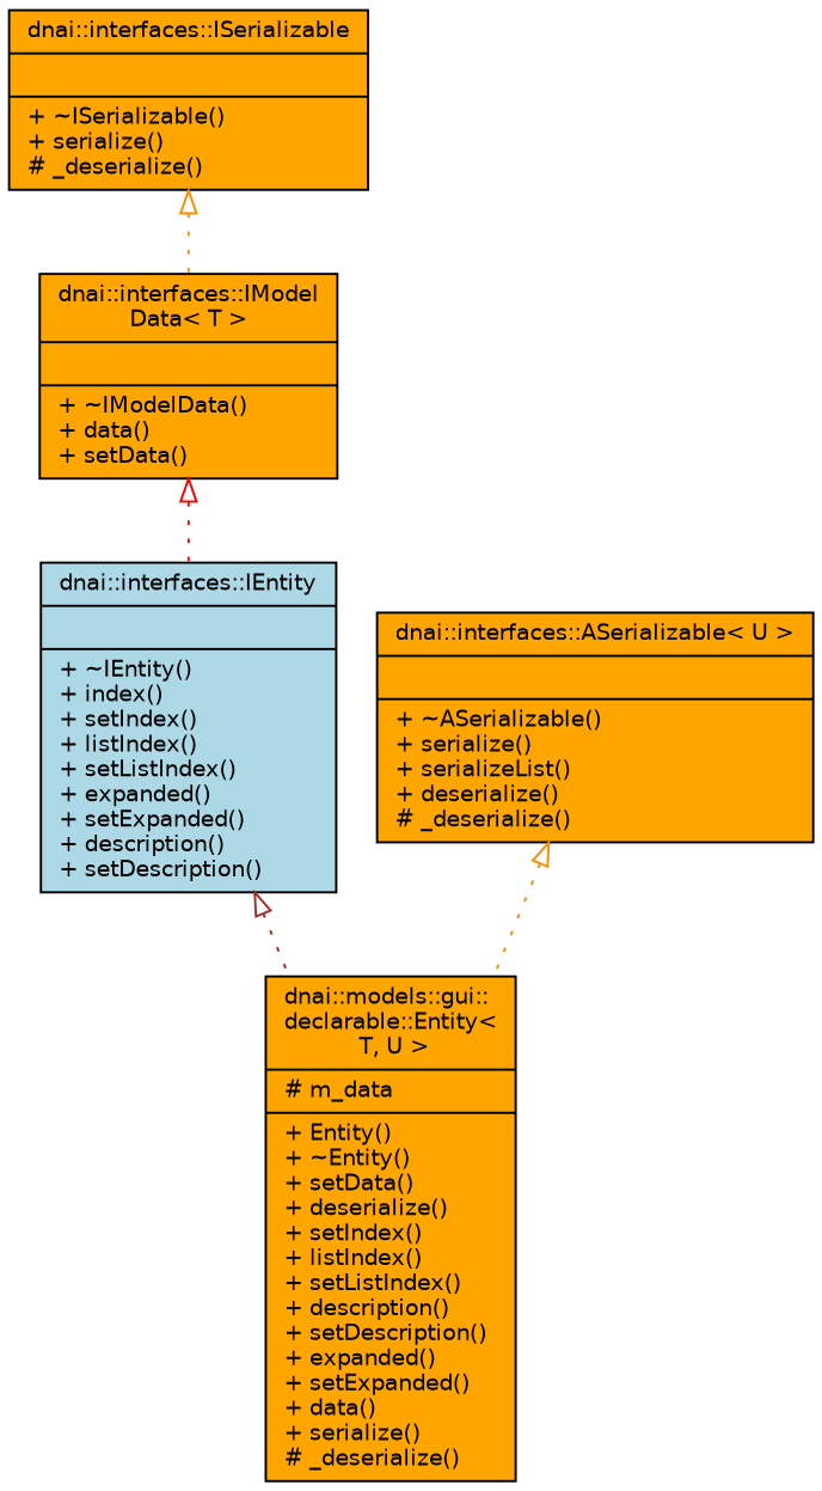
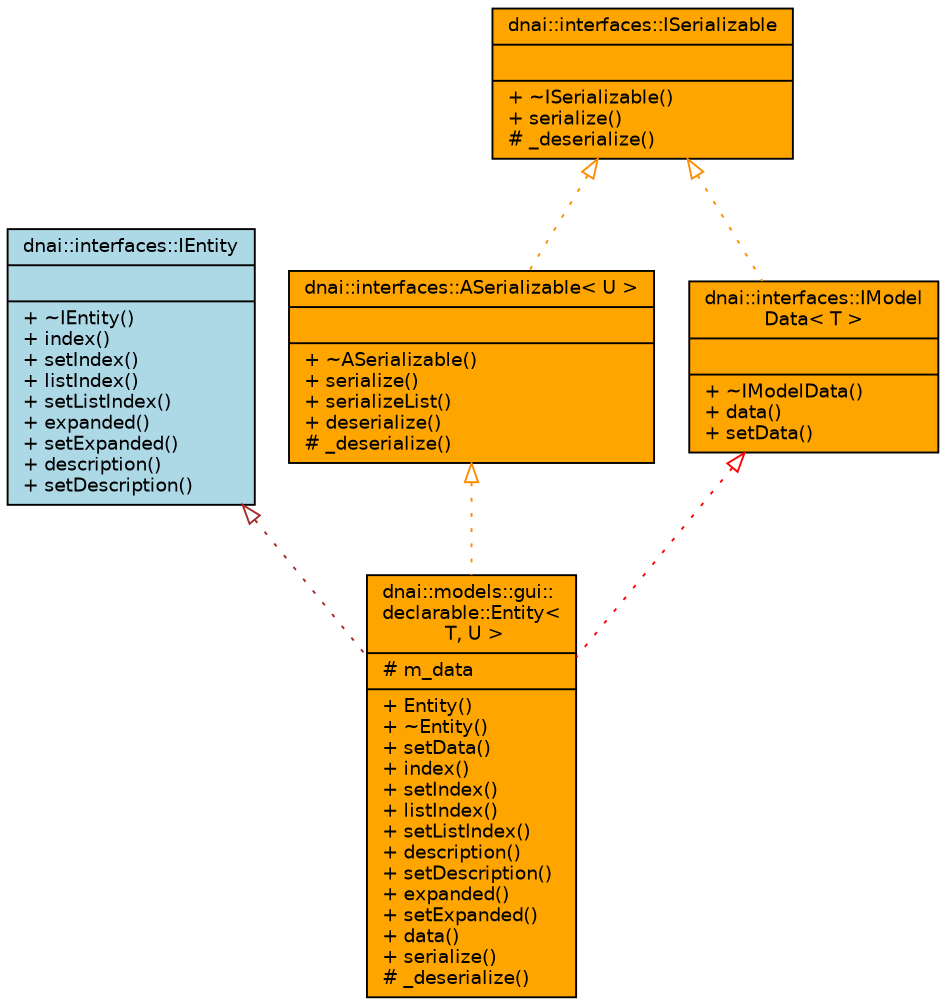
  digraph {
    node [color=black fillcolor=orange fontname=Helvetica fontsize=10 shape=record style=filled]
    edge [arrowtail=onormal color=darkorange dir=back fontname=Helvetica fontsize=10 labelfontname=Helvetica labelfontsize=10 style=dotted]
-   n1 [fontcolor=black height=0.2 label="{dnai::models::gui::\ldeclarable::Entity\<\l T, U \>\n|# m_data\l|+ Entity()\l+ ~Entity()\l+ setData()\l+ deserialize()\l+ setIndex()\l+ listIndex()\l+ setListIndex()\l+ description()\l+ setDescription()\l+ expanded()\l+ setExpanded()\l+ data()\l+ serialize()\l# _deserialize()\l}" width=0.4]
+   n1 [fontcolor=black height=0.2 label="{dnai::models::gui::\ldeclarable::Entity\<\l T, U \>\n|# m_data\l|+ Entity()\l+ ~Entity()\l+ setData()\l+ index()\l+ setIndex()\l+ listIndex()\l+ setListIndex()\l+ description()\l+ setDescription()\l+ expanded()\l+ setExpanded()\l+ data()\l+ serialize()\l# _deserialize()\l}" width=0.4]
    n2 [fillcolor=lightblue height=0.2 label="{dnai::interfaces::IEntity\n||+ ~IEntity()\l+ index()\l+ setIndex()\l+ listIndex()\l+ setListIndex()\l+ expanded()\l+ setExpanded()\l+ description()\l+ setDescription()\l}" width=0.4]
    n3 [height=0.2 label="{dnai::interfaces::ISerializable\n||+ ~ISerializable()\l+ serialize()\l# _deserialize()\l}" width=0.4]
    n4 [height=0.2 label="{dnai::interfaces::ASerializable\< U \>\n||+ ~ASerializable()\l+ serialize()\l+ serializeList()\l+ deserialize()\l# _deserialize()\l}" width=0.4]
    n5 [height=0.2 label="{dnai::interfaces::IModel\lData\< T \>\n||+ ~IModelData()\l+ data()\l+ setData()\l}" width=0.4]
    n2 -> n1 [color=brown]
+   n3 -> n4
    n3 -> n5
    n4 -> n1
-   n5 -> n2 [color=red]
+   n5 -> n1 [color=red]
  }
